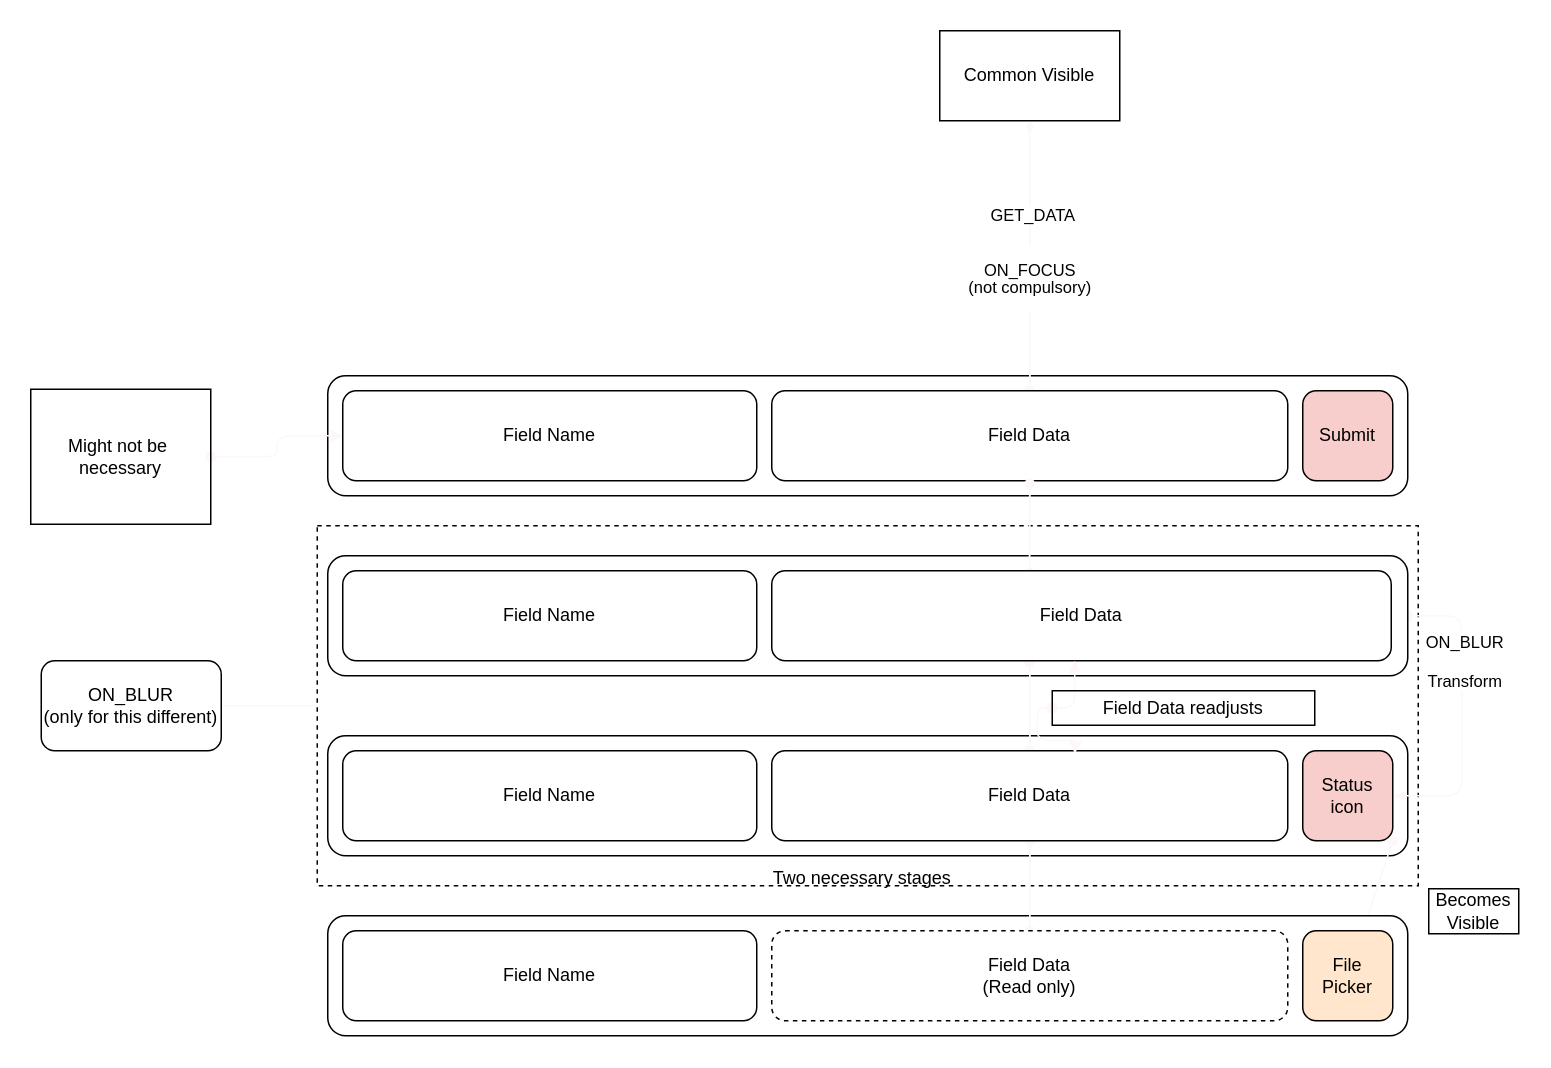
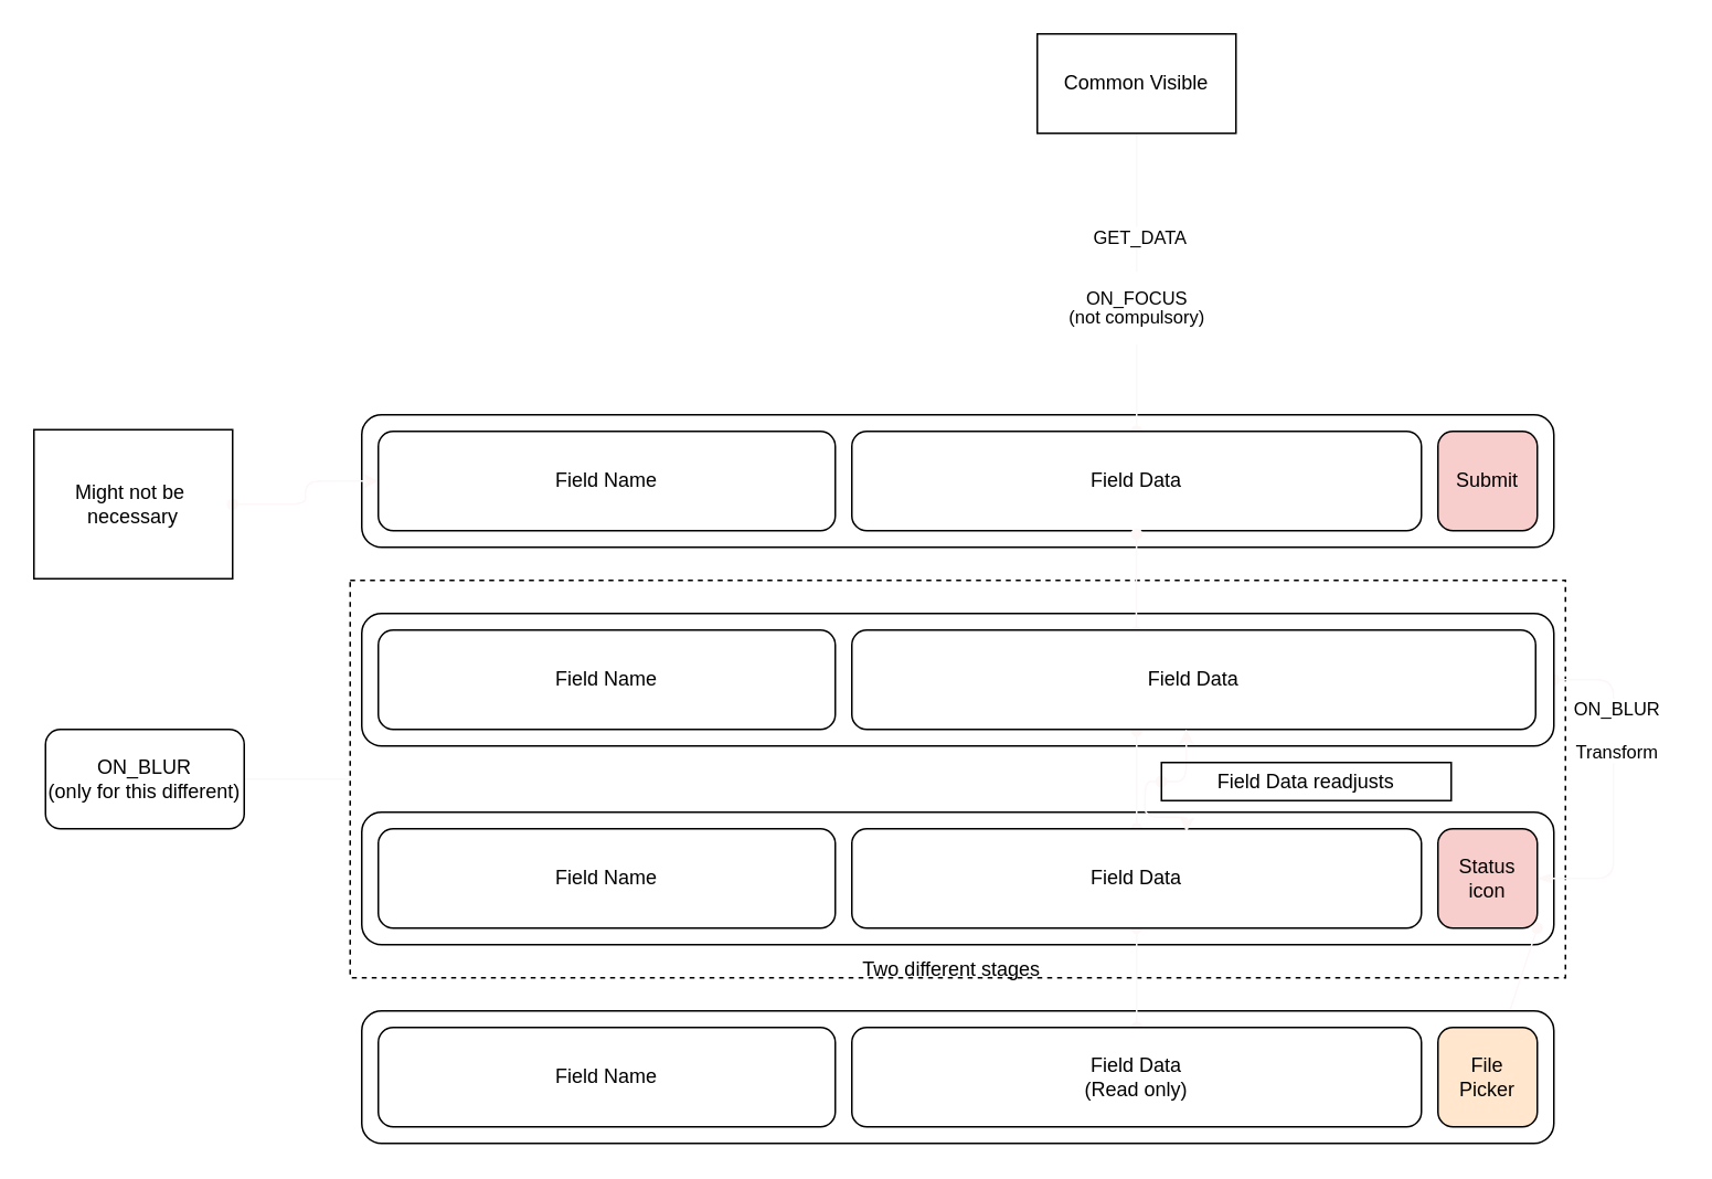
  <mxCell id="0" />
  <mxCell id="1" parent="0" />
  <mxCell id="2" value="" style="rounded=0;whiteSpace=wrap;html=1;shadow=0;glass=0;sketch=0;dashed=1;fillColor=none;" vertex="1" parent="1"><mxGeometry x="211" y="350" width="734" height="240" as="geometry" /></mxCell>
  <mxCell id="3" value="" style="rounded=1;whiteSpace=wrap;html=1;" vertex="1" parent="1"><mxGeometry x="218" y="490" width="720" height="80" as="geometry" /></mxCell>
  <mxCell id="4" style="rounded=1;html=1;exitX=1;exitY=1;exitDx=0;exitDy=0;strokeColor=#fdf7f7;startArrow=oval;startFill=1;endArrow=blockThin;endFill=1;elbow=vertical;" edge="1" parent="1" source="24" target="27"><mxGeometry relative="1" as="geometry"><mxPoint x="984" y="600" as="targetPoint" /></mxGeometry></mxCell>
  <mxCell id="5" style="edgeStyle=orthogonalEdgeStyle;rounded=1;html=1;exitX=1;exitY=0.5;exitDx=0;exitDy=0;strokeColor=#fdf7f7;startArrow=oval;startFill=1;endArrow=blockThin;endFill=1;elbow=vertical;" edge="1" parent="1" source="7" target="24"><mxGeometry relative="1" as="geometry"><mxPoint x="944" y="540" as="targetPoint" /><Array as="points"><mxPoint x="974" y="410" /><mxPoint x="974" y="530" /></Array></mxGeometry></mxCell>
  <mxCell id="6" value="ON_BLUR&lt;br&gt;&lt;br&gt;Transform" style="edgeLabel;html=1;align=center;verticalAlign=middle;resizable=0;points=[];" vertex="1" connectable="0" parent="5"><mxGeometry x="0.128" y="1" relative="1" as="geometry"><mxPoint y="-48" as="offset" /></mxGeometry></mxCell>
  <mxCell id="7" value="" style="rounded=1;whiteSpace=wrap;html=1;" vertex="1" parent="1"><mxGeometry x="218" y="370" width="720" height="80" as="geometry" /></mxCell>
  <mxCell id="8" value="" style="rounded=1;whiteSpace=wrap;html=1;" vertex="1" parent="1"><mxGeometry x="218" y="610" width="720" height="80" as="geometry" /></mxCell>
  <mxCell id="9" style="edgeStyle=orthogonalEdgeStyle;rounded=1;html=1;exitX=1;exitY=0.5;exitDx=0;exitDy=0;strokeColor=#fdf7f7;startArrow=oval;startFill=1;endArrow=diamondThin;endFill=1;elbow=vertical;" edge="1" parent="1" source="3"><mxGeometry relative="1" as="geometry"><mxPoint x="938.083" y="530.167" as="targetPoint" /></mxGeometry></mxCell>
  <mxCell id="10" value="" style="rounded=1;whiteSpace=wrap;html=1;" vertex="1" parent="1"><mxGeometry x="218" y="250" width="720" height="80" as="geometry" /></mxCell>
  <mxCell id="11" style="edgeStyle=orthogonalEdgeStyle;rounded=1;html=1;strokeColor=#fdf7f7;startArrow=classic;startFill=1;endArrow=oval;endFill=1;elbow=vertical;entryX=1;entryY=0.5;entryDx=0;entryDy=0;" edge="1" parent="1" source="12" target="35"><mxGeometry relative="1" as="geometry"><mxPoint x="28" y="290" as="targetPoint" /></mxGeometry></mxCell>
  <mxCell id="12" value="Field Name" style="rounded=1;whiteSpace=wrap;html=1;" vertex="1" parent="1"><mxGeometry x="228" y="260" width="276" height="60" as="geometry" /></mxCell>
- <mxCell id="13" style="edgeStyle=orthogonalEdgeStyle;html=1;endArrow=diamondThin;endFill=1;elbow=vertical;startArrow=none;startFill=0;rounded=1;strokeColor=#fdf7f7;" edge="1" parent="1" source="26" target="19"><mxGeometry relative="1" as="geometry"><mxPoint x="684" y="120" as="targetPoint" /><mxPoint x="734" y="30" as="sourcePoint" /><Array as="points" /></mxGeometry></mxCell>
  <mxCell id="14" style="edgeStyle=orthogonalEdgeStyle;rounded=1;html=1;strokeColor=#fdf7f7;startArrow=oval;startFill=1;endArrow=classic;endFill=1;elbow=vertical;" edge="1" parent="1" source="17"><mxGeometry relative="1" as="geometry"><mxPoint x="686" y="180" as="sourcePoint" /><mxPoint x="686" y="50" as="targetPoint" /><Array as="points" /></mxGeometry></mxCell>
  <mxCell id="15" value="&lt;p style=&quot;line-height: 100%;&quot;&gt;ON_FOCUS&lt;br&gt;(not compulsory)&lt;/p&gt;" style="edgeLabel;html=1;align=center;verticalAlign=middle;resizable=0;points=[];horizontal=1;" vertex="1" connectable="0" parent="14"><mxGeometry x="-0.505" y="-1" relative="1" as="geometry"><mxPoint x="-2" y="-24" as="offset" /></mxGeometry></mxCell>
  <mxCell id="16" value="GET_DATA" style="edgeLabel;html=1;align=center;verticalAlign=middle;resizable=0;points=[];" vertex="1" connectable="0" parent="14"><mxGeometry x="-0.202" y="2" relative="1" as="geometry"><mxPoint x="3" y="-34" as="offset" /></mxGeometry></mxCell>
  <mxCell id="17" value="Field Data" style="rounded=1;whiteSpace=wrap;html=1;" vertex="1" parent="1"><mxGeometry x="514" y="260" width="344" height="60" as="geometry" /></mxCell>
  <mxCell id="18" value="Submit" style="rounded=1;whiteSpace=wrap;html=1;fillColor=#f8cecc;" vertex="1" parent="1"><mxGeometry x="868" y="260" width="60" height="60" as="geometry" /></mxCell>
  <mxCell id="19" value="Common Visible" style="rounded=0;whiteSpace=wrap;html=1;" vertex="1" parent="1"><mxGeometry x="626" y="20" width="120" height="60" as="geometry" /></mxCell>
  <mxCell id="20" value="Field Name" style="rounded=1;whiteSpace=wrap;html=1;" vertex="1" parent="1"><mxGeometry x="228" y="500" width="276" height="60" as="geometry" /></mxCell>
  <mxCell id="21" style="edgeStyle=orthogonalEdgeStyle;rounded=1;html=1;exitX=0.5;exitY=1;exitDx=0;exitDy=0;strokeColor=#fdf7f7;startArrow=oval;startFill=1;endArrow=oval;endFill=1;elbow=vertical;" edge="1" parent="1" source="23" target="26"><mxGeometry relative="1" as="geometry" /></mxCell>
  <mxCell id="22" style="edgeStyle=orthogonalEdgeStyle;rounded=1;html=1;exitX=0.5;exitY=0;exitDx=0;exitDy=0;strokeColor=#fdf7f7;startArrow=oval;startFill=1;endArrow=oval;endFill=1;elbow=vertical;" edge="1" parent="1" source="23"><mxGeometry relative="1" as="geometry"><mxPoint x="686" y="441" as="targetPoint" /></mxGeometry></mxCell>
  <mxCell id="23" value="Field Data" style="rounded=1;whiteSpace=wrap;html=1;" vertex="1" parent="1"><mxGeometry x="514" y="500" width="344" height="60" as="geometry" /></mxCell>
  <mxCell id="24" value="Status&lt;br&gt;icon" style="rounded=1;whiteSpace=wrap;html=1;fillColor=#f8cecc;" vertex="1" parent="1"><mxGeometry x="868" y="500" width="60" height="60" as="geometry" /></mxCell>
  <mxCell id="25" value="Field Name" style="rounded=1;whiteSpace=wrap;html=1;" vertex="1" parent="1"><mxGeometry x="228" y="620" width="276" height="60" as="geometry" /></mxCell>
- <mxCell id="26" value="Field Data&lt;br&gt;(Read only)" style="rounded=1;whiteSpace=wrap;html=1;dashed=1;" vertex="1" parent="1"><mxGeometry x="514" y="620" width="344" height="60" as="geometry" /></mxCell>
+ <mxCell id="26" value="Field Data&lt;br&gt;(Read only)" style="rounded=1;whiteSpace=wrap;html=1;" vertex="1" parent="1"><mxGeometry x="514" y="620" width="344" height="60" as="geometry" /></mxCell>
  <mxCell id="27" value="File&lt;br&gt;Picker" style="rounded=1;whiteSpace=wrap;html=1;fillColor=#ffe6cc;" vertex="1" parent="1"><mxGeometry x="868" y="620" width="60" height="60" as="geometry" /></mxCell>
  <mxCell id="28" value="Field Name" style="rounded=1;whiteSpace=wrap;html=1;" vertex="1" parent="1"><mxGeometry x="228" y="380" width="276" height="60" as="geometry" /></mxCell>
  <mxCell id="29" style="edgeStyle=orthogonalEdgeStyle;rounded=1;html=1;exitX=0.416;exitY=0.021;exitDx=0;exitDy=0;strokeColor=#fdf7f7;startArrow=oval;startFill=1;endArrow=oval;endFill=1;elbow=vertical;exitPerimeter=0;" edge="1" parent="1" source="30"><mxGeometry relative="1" as="geometry"><mxPoint x="686" y="322" as="targetPoint" /></mxGeometry></mxCell>
  <mxCell id="30" value="Field Data" style="rounded=1;whiteSpace=wrap;html=1;" vertex="1" parent="1"><mxGeometry x="514" y="380" width="413" height="60" as="geometry" /></mxCell>
- <mxCell id="31" value="Becomes&lt;br&gt;Visible" style="rounded=0;whiteSpace=wrap;html=1;glass=0;shadow=0;" vertex="1" parent="1"><mxGeometry x="952" y="592" width="60" height="30" as="geometry" /></mxCell>
- <mxCell id="32" value="&lt;span style=&quot;&quot;&gt;Two necessary stages&lt;/span&gt;" style="text;html=1;align=center;verticalAlign=middle;resizable=0;points=[];autosize=1;strokeColor=none;fillColor=none;" vertex="1" parent="1"><mxGeometry x="509" y="570" width="130" height="30" as="geometry" /></mxCell>
+ <mxCell id="32" value="&lt;span style=&quot;&quot;&gt;Two different stages&lt;/span&gt;" style="text;html=1;align=center;verticalAlign=middle;resizable=0;points=[];autosize=1;strokeColor=none;fillColor=none;" vertex="1" parent="1"><mxGeometry x="509" y="570" width="130" height="30" as="geometry" /></mxCell>
  <mxCell id="33" value="" style="edgeStyle=orthogonalEdgeStyle;rounded=1;html=1;exitX=0;exitY=0.5;exitDx=0;exitDy=0;strokeColor=#fdf7f7;startArrow=none;startFill=0;endArrow=none;endFill=1;elbow=vertical;" edge="1" parent="1" source="2" target="34"><mxGeometry relative="1" as="geometry"><mxPoint x="82" y="470" as="targetPoint" /><mxPoint x="211" y="470" as="sourcePoint" /></mxGeometry></mxCell>
  <mxCell id="34" value="ON_BLUR&lt;br&gt;(only for this different)" style="rounded=1;whiteSpace=wrap;html=1;shadow=0;glass=0;sketch=0;fillColor=none;" vertex="1" parent="1"><mxGeometry x="27" y="440" width="120" height="60" as="geometry" /></mxCell>
  <mxCell id="35" value="Might not be&amp;nbsp;&lt;br&gt;necessary" style="rounded=0;whiteSpace=wrap;html=1;shadow=0;glass=0;sketch=0;fillColor=none;" vertex="1" parent="1"><mxGeometry x="20" y="259" width="120" height="90" as="geometry" /></mxCell>
  <mxCell id="36" style="edgeStyle=orthogonalEdgeStyle;rounded=1;html=1;exitX=0;exitY=0.5;exitDx=0;exitDy=0;strokeColor=#fdf7f7;startArrow=oval;startFill=1;endArrow=classic;endFill=1;elbow=vertical;" edge="1" parent="1" source="38" target="30"><mxGeometry relative="1" as="geometry"><Array as="points"><mxPoint x="716" y="471" /></Array></mxGeometry></mxCell>
  <mxCell id="37" style="edgeStyle=orthogonalEdgeStyle;rounded=1;html=1;exitX=0;exitY=0.5;exitDx=0;exitDy=0;strokeColor=#fdf7f7;startArrow=oval;startFill=1;endArrow=classic;endFill=1;elbow=vertical;" edge="1" parent="1" source="38"><mxGeometry relative="1" as="geometry"><mxPoint x="716" y="502" as="targetPoint" /></mxGeometry></mxCell>
  <mxCell id="38" value="Field Data readjusts" style="rounded=0;whiteSpace=wrap;html=1;shadow=0;glass=0;sketch=0;fillColor=none;" vertex="1" parent="1"><mxGeometry x="701" y="460" width="175" height="23" as="geometry" /></mxCell>
